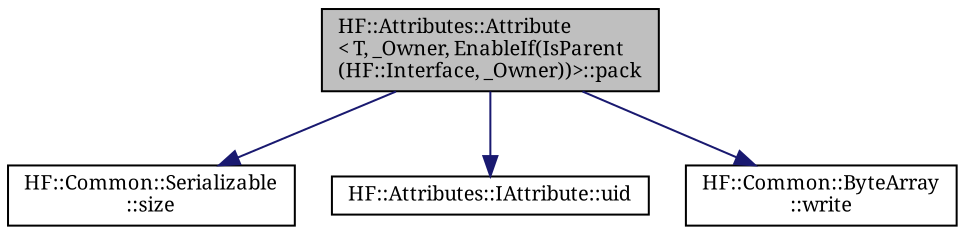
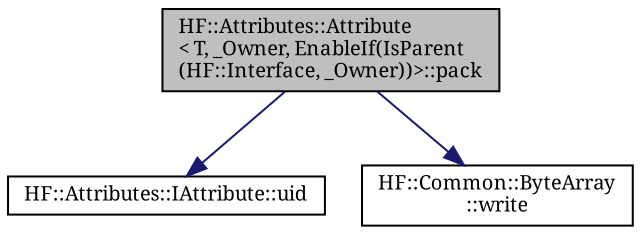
  digraph {
    rankdir=TB
    fontname="Noto Serif"
    node [color=black fillcolor=white fontname="Noto Serif" fontsize=10 shape=record style=filled]
    edge [color=midnightblue fontname="Noto Serif" fontsize=10 labelfontname=Helvetica labelfontsize=10 style=solid]
    n1 [fillcolor=grey75 fontcolor=black height=0.2 label="HF::Attributes::Attribute\l\< T, _Owner, EnableIf(IsParent\l(HF::Interface, _Owner))\>::pack" width=0.4]
-   n2 [height=0.2 label="HF::Common::Serializable\l::size" width=0.4]
    n3 [height=0.2 label="HF::Attributes::IAttribute::uid" width=0.4]
    n4 [height=0.2 label="HF::Common::ByteArray\l::write" width=0.4]
-   n1 -> n2
    n1 -> n3
    n1 -> n4
  }
